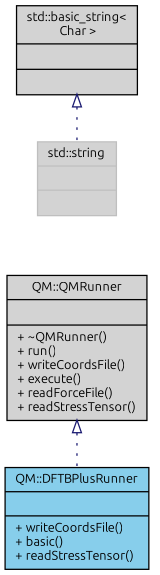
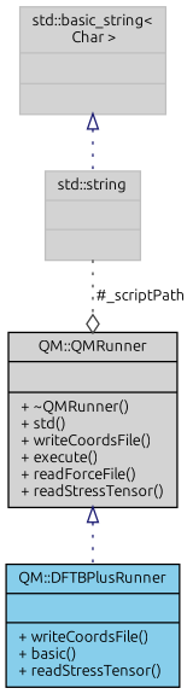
  digraph {
    fontname=Ubuntu
    node [color=black fillcolor=lightgrey fontname=Ubuntu fontsize=10 shape=record style=filled]
    edge [arrowtail=onormal color=midnightblue dir=back fontname=Ubuntu fontsize=10 labelfontname=Helvetica labelfontsize=10 style=dotted]
    n1 [fillcolor=skyblue fontcolor=black height=0.2 label="{QM::DFTBPlusRunner\n||+ writeCoordsFile()\l+ basic()\l+ readStressTensor()\l}" width=0.4]
-   n2 [height=0.2 label="{QM::QMRunner\n||+ ~QMRunner()\l+ run()\l+ writeCoordsFile()\l+ execute()\l+ readForceFile()\l+ readStressTensor()\l}" width=0.4]
+   n2 [height=0.2 label="{QM::QMRunner\n||+ ~QMRunner()\l+ std()\l+ writeCoordsFile()\l+ execute()\l+ readForceFile()\l+ readStressTensor()\l}" width=0.4]
    n3 [color=grey75 height=0.2 label="{std::string\n||}" width=0.4]
-   n4 [height=0.2 label="{std::basic_string\<\l Char \>\n||}" width=0.4]
+   n4 [color=grey75 height=0.2 label="{std::basic_string\<\l Char \>\n||}" width=0.4]
    n2 -> n1
+   n3 -> n2 [arrowhead=odiamond color=grey25 label=" #_scriptPath" arrowtail="" dir=""]
    n4 -> n3
  }
